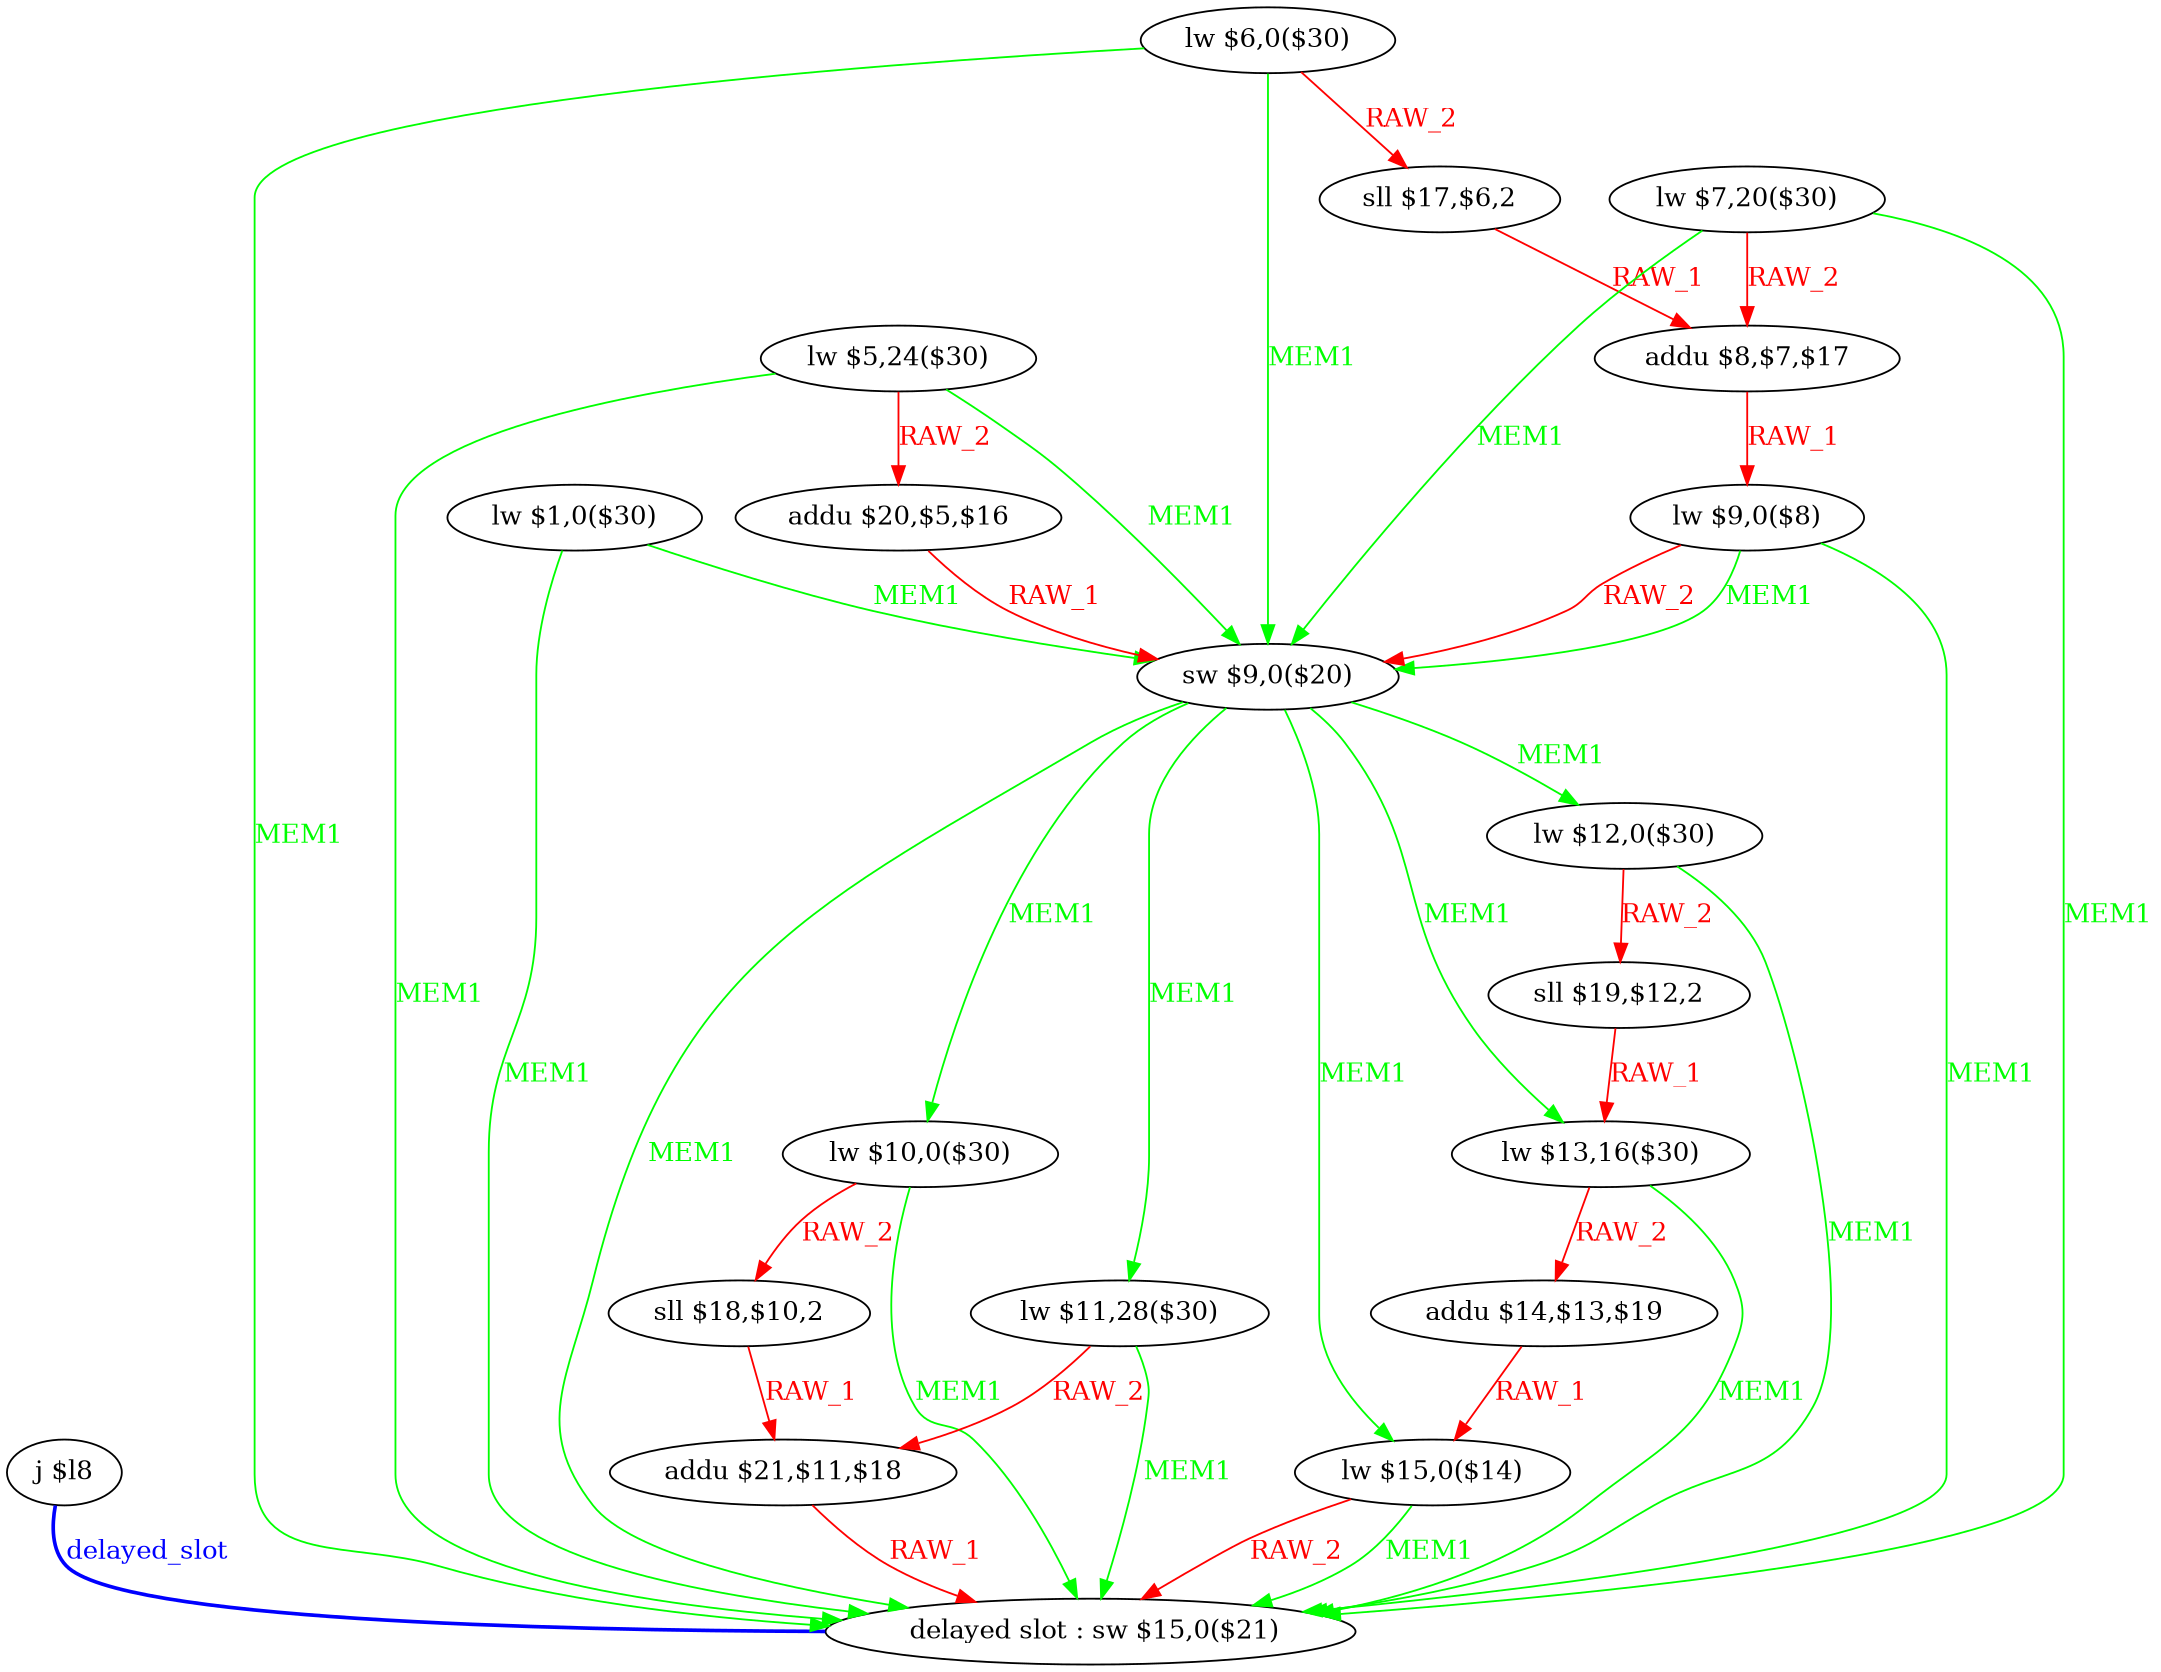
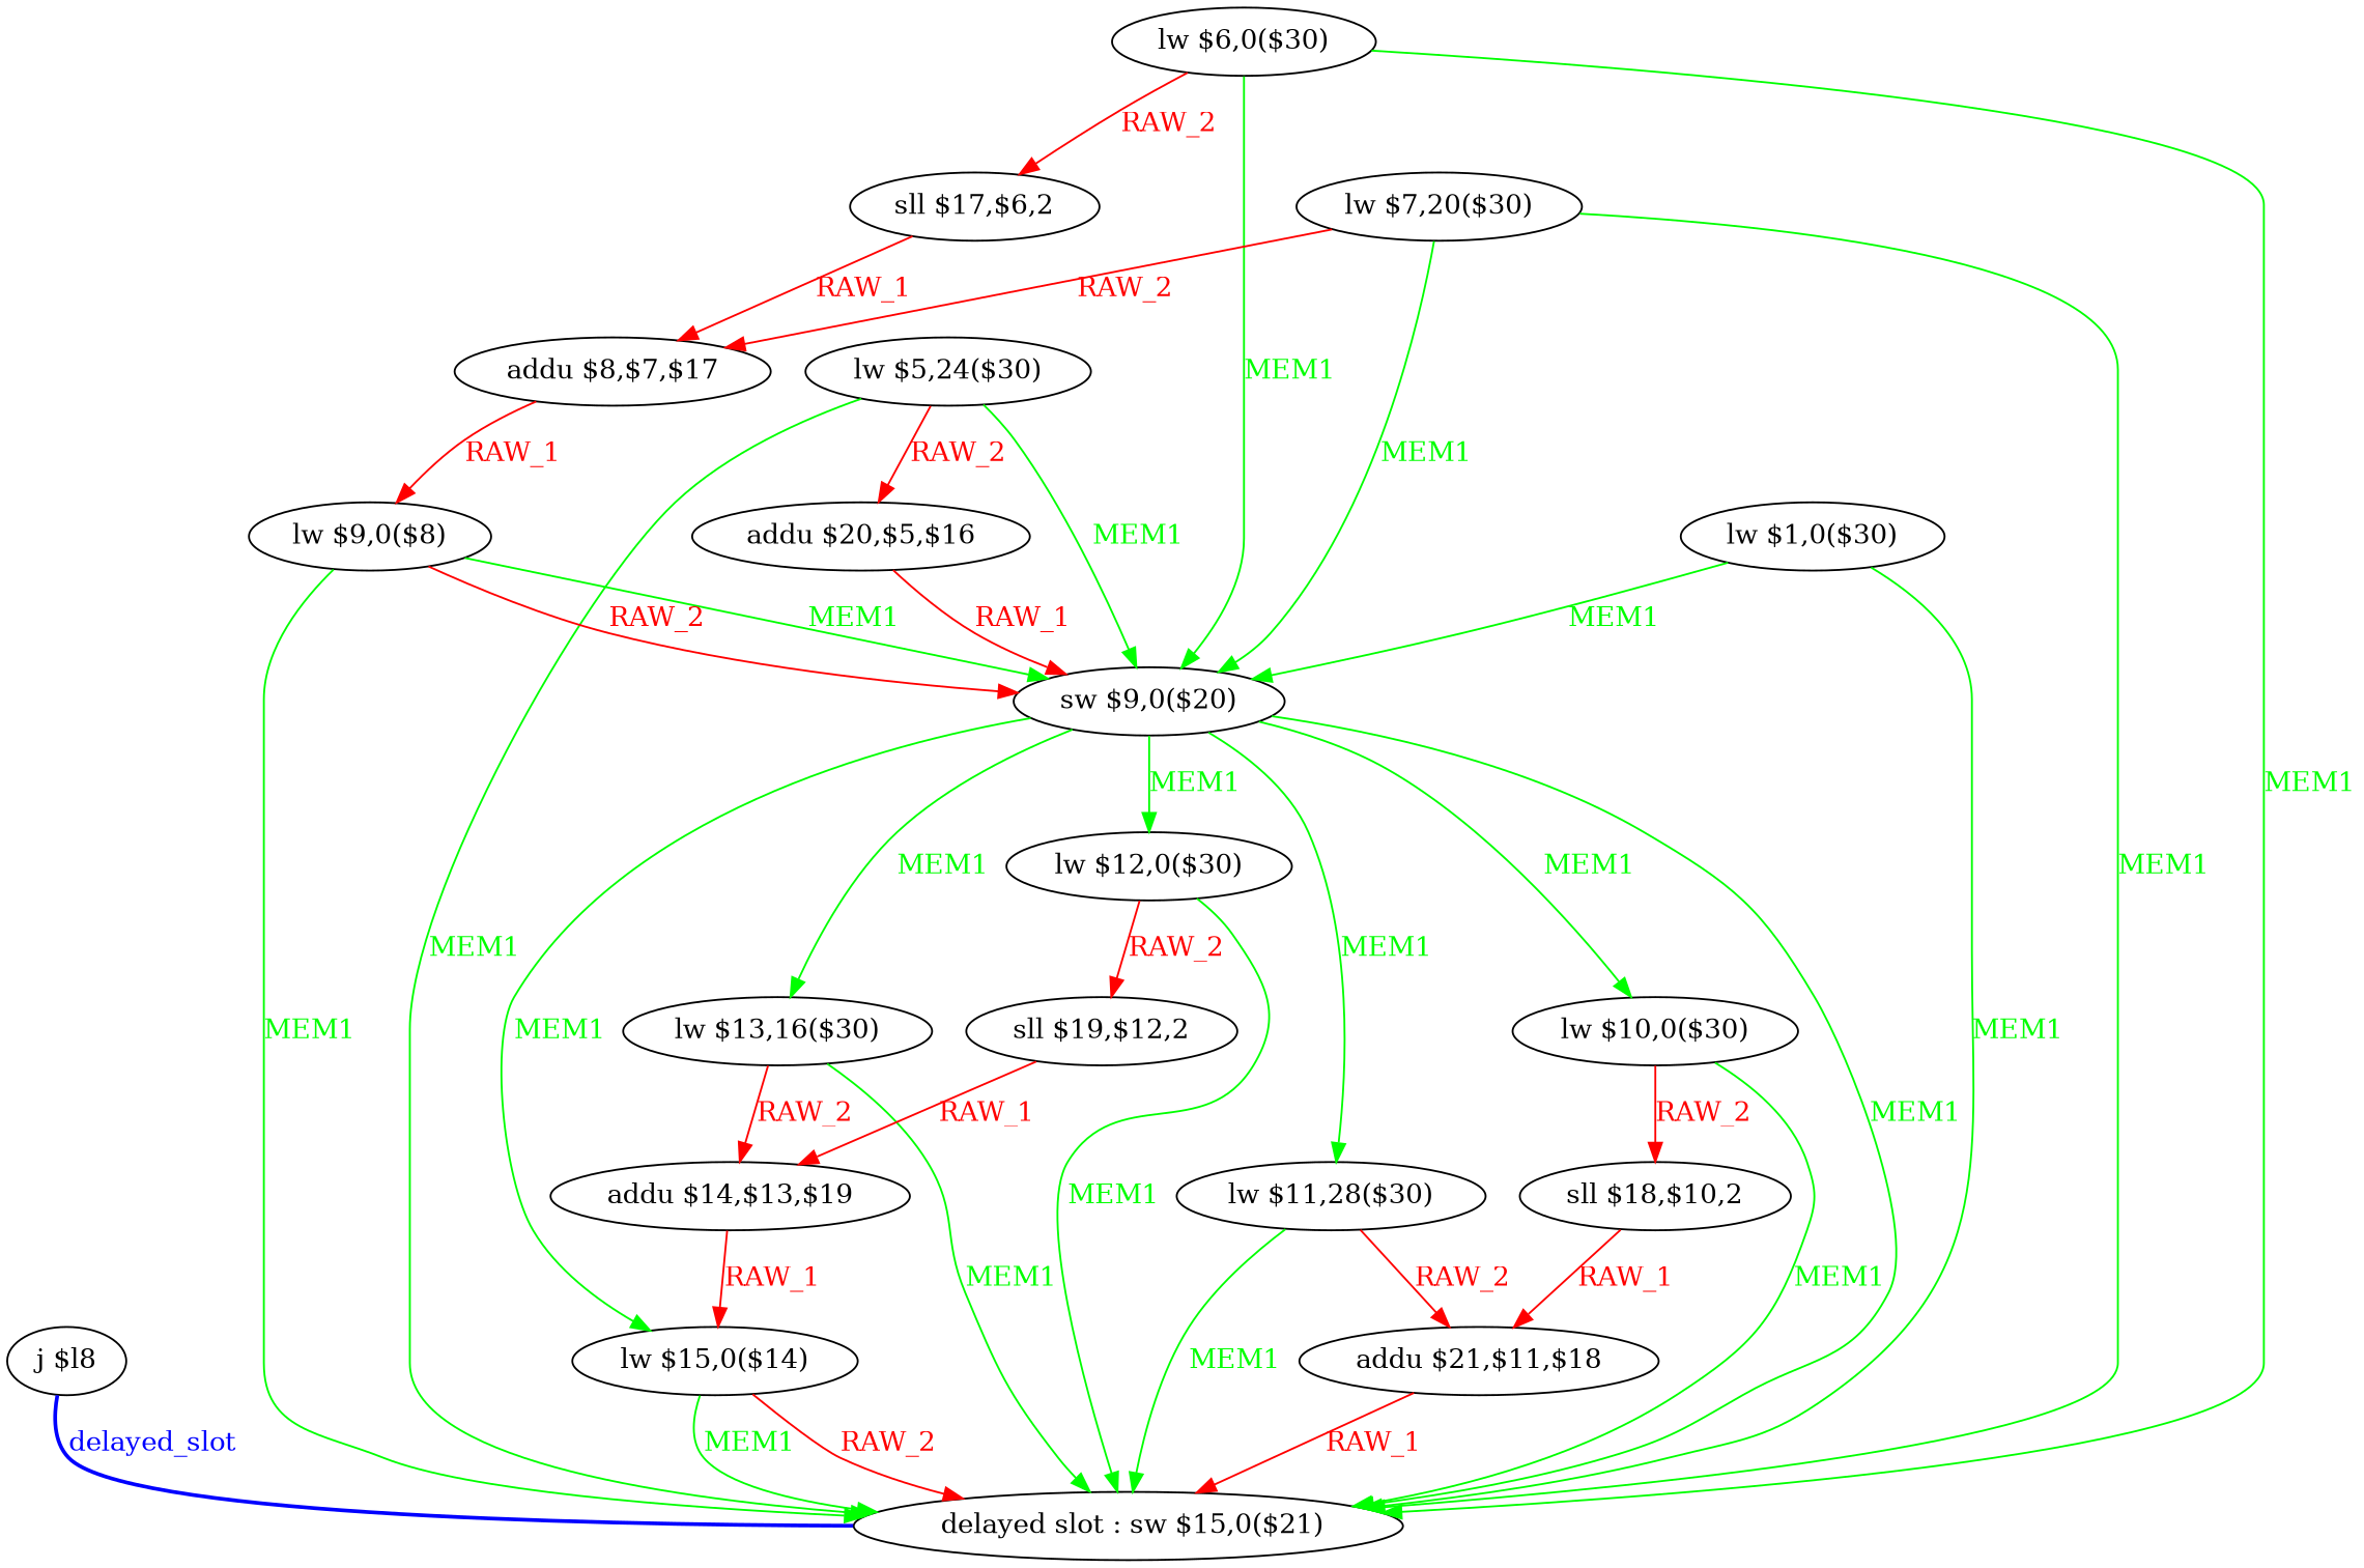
  digraph {
    node [shape=ellipse]
    edge [color=green fontcolor=green]
    n1 [label=" delayed slot : sw $15,0($21)"]
    n2 [label="j $l8"]
    n3 [label="lw $1,0($30)"]
    n4 [label="sw $9,0($20)"]
    n5 [label="lw $10,0($30)"]
    n6 [label="lw $11,28($30)"]
    n7 [label="lw $12,0($30)"]
    n8 [label="lw $13,16($30)"]
    n9 [label="lw $15,0($14)"]
    n10 [label="addu $20,$5,$16"]
    n11 [label="sll $18,$10,2"]
    n12 [label="addu $21,$11,$18"]
    n13 [label="sll $19,$12,2"]
    n14 [label="addu $14,$13,$19"]
    n15 [label="lw $5,24($30)"]
    n16 [label="lw $6,0($30)"]
    n17 [label="sll $17,$6,2"]
    n18 [label="addu $8,$7,$17"]
    n19 [label="lw $9,0($8)"]
    n20 [label="lw $7,20($30)"]
    n2 -> n1 [color=blue dir=none fontcolor=blue label=delayed_slot style=bold]
    n3 -> n1 [label=MEM1]
    n3 -> n4 [label=MEM1]
    n4 -> n1 [label=MEM1]
    n4 -> n5 [label=MEM1]
    n4 -> n6 [label=MEM1]
    n4 -> n7 [label=MEM1]
    n4 -> n8 [label=MEM1]
    n4 -> n9 [label=MEM1]
    n5 -> n1 [label=MEM1]
    n5 -> n11 [color=red fontcolor=red label=RAW_2]
    n6 -> n1 [label=MEM1]
    n6 -> n12 [color=red fontcolor=red label=RAW_2]
    n7 -> n1 [label=MEM1]
    n7 -> n13 [color=red fontcolor=red label=RAW_2]
    n8 -> n1 [label=MEM1]
    n8 -> n14 [color=red fontcolor=red label=RAW_2]
    n9 -> n1 [label=MEM1]
    n9 -> n1 [color=red fontcolor=red label=RAW_2]
    n10 -> n4 [color=red fontcolor=red label=RAW_1]
    n11 -> n12 [color=red fontcolor=red label=RAW_1]
    n12 -> n1 [color=red fontcolor=red label=RAW_1]
-   n13 -> n8 [color=red fontcolor=red label=RAW_1]
+   n13 -> n14 [color=red fontcolor=red label=RAW_1]
    n14 -> n9 [color=red fontcolor=red label=RAW_1]
    n15 -> n1 [label=MEM1]
    n15 -> n4 [label=MEM1]
    n15 -> n10 [color=red fontcolor=red label=RAW_2]
    n16 -> n1 [label=MEM1]
    n16 -> n4 [label=MEM1]
    n16 -> n17 [color=red fontcolor=red label=RAW_2]
    n17 -> n18 [color=red fontcolor=red label=RAW_1]
    n18 -> n19 [color=red fontcolor=red label=RAW_1]
    n19 -> n1 [label=MEM1]
    n19 -> n4 [label=MEM1]
    n19 -> n4 [color=red fontcolor=red label=RAW_2]
    n20 -> n1 [label=MEM1]
    n20 -> n4 [label=MEM1]
    n20 -> n18 [color=red fontcolor=red label=RAW_2]
  }
